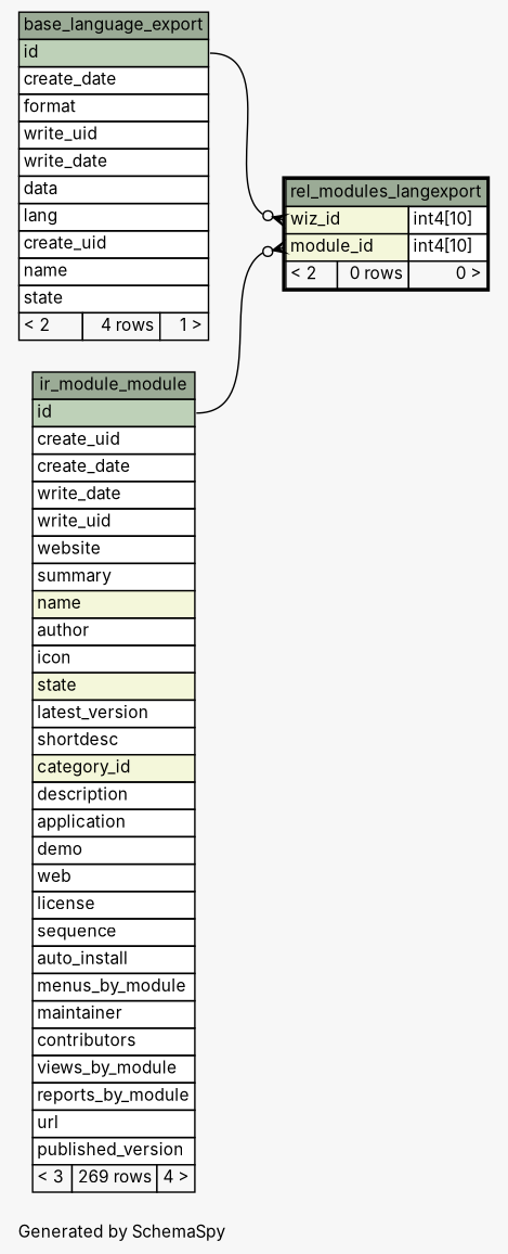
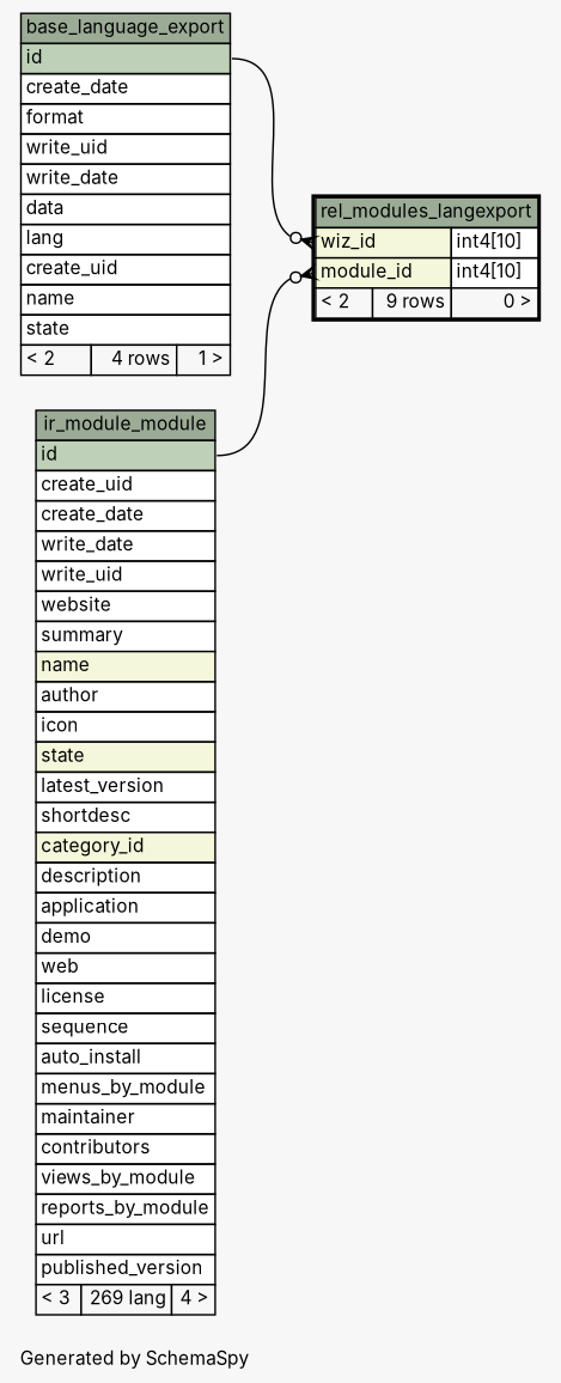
  digraph {
    bgcolor="#f7f7f7"
    fontname=Inter
    fontsize=11
    label="\nGenerated by SchemaSpy"
    labeljust=l
    nodesep=0.18
    rankdir=RL
    ranksep=0.46
    node [fontname=Inter fontsize=11 shape=plaintext]
    edge [arrowhead=none arrowsize=0.8 arrowtail=crowodot dir=back fontname=Inter headport="id:e"]
-   n1 [label=<     <TABLE BORDER="2" CELLBORDER="1" CELLSPACING="0" BGCOLOR="#ffffff">       <TR><TD COLSPAN="3" BGCOLOR="#9bab96" ALIGN="CENTER">rel_modules_langexport</TD></TR>       <TR><TD PORT="wiz_id" COLSPAN="2" BGCOLOR="#f4f7da" ALIGN="LEFT">wiz_id</TD><TD PORT="wiz_id.type" ALIGN="LEFT">int4[10]</TD></TR>       <TR><TD PORT="module_id" COLSPAN="2" BGCOLOR="#f4f7da" ALIGN="LEFT">module_id</TD><TD PORT="module_id.type" ALIGN="LEFT">int4[10]</TD></TR>       <TR><TD ALIGN="LEFT" BGCOLOR="#f7f7f7">&lt; 2</TD><TD ALIGN="RIGHT" BGCOLOR="#f7f7f7">0 rows</TD><TD ALIGN="RIGHT" BGCOLOR="#f7f7f7">0 &gt;</TD></TR>     </TABLE>>]
-   n2 [label=<     <TABLE BORDER="0" CELLBORDER="1" CELLSPACING="0" BGCOLOR="#ffffff">       <TR><TD COLSPAN="3" BGCOLOR="#9bab96" ALIGN="CENTER">ir_module_module</TD></TR>       <TR><TD PORT="id" COLSPAN="3" BGCOLOR="#bed1b8" ALIGN="LEFT">id</TD></TR>       <TR><TD PORT="create_uid" COLSPAN="3" ALIGN="LEFT">create_uid</TD></TR>       <TR><TD PORT="create_date" COLSPAN="3" ALIGN="LEFT">create_date</TD></TR>       <TR><TD PORT="write_date" COLSPAN="3" ALIGN="LEFT">write_date</TD></TR>       <TR><TD PORT="write_uid" COLSPAN="3" ALIGN="LEFT">write_uid</TD></TR>       <TR><TD PORT="website" COLSPAN="3" ALIGN="LEFT">website</TD></TR>       <TR><TD PORT="summary" COLSPAN="3" ALIGN="LEFT">summary</TD></TR>       <TR><TD PORT="name" COLSPAN="3" BGCOLOR="#f4f7da" ALIGN="LEFT">name</TD></TR>       <TR><TD PORT="author" COLSPAN="3" ALIGN="LEFT">author</TD></TR>       <TR><TD PORT="icon" COLSPAN="3" ALIGN="LEFT">icon</TD></TR>       <TR><TD PORT="state" COLSPAN="3" BGCOLOR="#f4f7da" ALIGN="LEFT">state</TD></TR>       <TR><TD PORT="latest_version" COLSPAN="3" ALIGN="LEFT">latest_version</TD></TR>       <TR><TD PORT="shortdesc" COLSPAN="3" ALIGN="LEFT">shortdesc</TD></TR>       <TR><TD PORT="category_id" COLSPAN="3" BGCOLOR="#f4f7da" ALIGN="LEFT">category_id</TD></TR>       <TR><TD PORT="description" COLSPAN="3" ALIGN="LEFT">description</TD></TR>       <TR><TD PORT="application" COLSPAN="3" ALIGN="LEFT">application</TD></TR>       <TR><TD PORT="demo" COLSPAN="3" ALIGN="LEFT">demo</TD></TR>       <TR><TD PORT="web" COLSPAN="3" ALIGN="LEFT">web</TD></TR>       <TR><TD PORT="license" COLSPAN="3" ALIGN="LEFT">license</TD></TR>       <TR><TD PORT="sequence" COLSPAN="3" ALIGN="LEFT">sequence</TD></TR>       <TR><TD PORT="auto_install" COLSPAN="3" ALIGN="LEFT">auto_install</TD></TR>       <TR><TD PORT="menus_by_module" COLSPAN="3" ALIGN="LEFT">menus_by_module</TD></TR>       <TR><TD PORT="maintainer" COLSPAN="3" ALIGN="LEFT">maintainer</TD></TR>       <TR><TD PORT="contributors" COLSPAN="3" ALIGN="LEFT">contributors</TD></TR>       <TR><TD PORT="views_by_module" COLSPAN="3" ALIGN="LEFT">views_by_module</TD></TR>       <TR><TD PORT="reports_by_module" COLSPAN="3" ALIGN="LEFT">reports_by_module</TD></TR>       <TR><TD PORT="url" COLSPAN="3" ALIGN="LEFT">url</TD></TR>       <TR><TD PORT="published_version" COLSPAN="3" ALIGN="LEFT">published_version</TD></TR>       <TR><TD ALIGN="LEFT" BGCOLOR="#f7f7f7">&lt; 3</TD><TD ALIGN="RIGHT" BGCOLOR="#f7f7f7">269 rows</TD><TD ALIGN="RIGHT" BGCOLOR="#f7f7f7">4 &gt;</TD></TR>     </TABLE>>]
+   n1 [label=<     <TABLE BORDER="2" CELLBORDER="1" CELLSPACING="0" BGCOLOR="#ffffff">       <TR><TD COLSPAN="3" BGCOLOR="#9bab96" ALIGN="CENTER">rel_modules_langexport</TD></TR>       <TR><TD PORT="wiz_id" COLSPAN="2" BGCOLOR="#f4f7da" ALIGN="LEFT">wiz_id</TD><TD PORT="wiz_id.type" ALIGN="LEFT">int4[10]</TD></TR>       <TR><TD PORT="module_id" COLSPAN="2" BGCOLOR="#f4f7da" ALIGN="LEFT">module_id</TD><TD PORT="module_id.type" ALIGN="LEFT">int4[10]</TD></TR>       <TR><TD ALIGN="LEFT" BGCOLOR="#f7f7f7">&lt; 2</TD><TD ALIGN="RIGHT" BGCOLOR="#f7f7f7">9 rows</TD><TD ALIGN="RIGHT" BGCOLOR="#f7f7f7">0 &gt;</TD></TR>     </TABLE>>]
+   n2 [label=<     <TABLE BORDER="0" CELLBORDER="1" CELLSPACING="0" BGCOLOR="#ffffff">       <TR><TD COLSPAN="3" BGCOLOR="#9bab96" ALIGN="CENTER">ir_module_module</TD></TR>       <TR><TD PORT="id" COLSPAN="3" BGCOLOR="#bed1b8" ALIGN="LEFT">id</TD></TR>       <TR><TD PORT="create_uid" COLSPAN="3" ALIGN="LEFT">create_uid</TD></TR>       <TR><TD PORT="create_date" COLSPAN="3" ALIGN="LEFT">create_date</TD></TR>       <TR><TD PORT="write_date" COLSPAN="3" ALIGN="LEFT">write_date</TD></TR>       <TR><TD PORT="write_uid" COLSPAN="3" ALIGN="LEFT">write_uid</TD></TR>       <TR><TD PORT="website" COLSPAN="3" ALIGN="LEFT">website</TD></TR>       <TR><TD PORT="summary" COLSPAN="3" ALIGN="LEFT">summary</TD></TR>       <TR><TD PORT="name" COLSPAN="3" BGCOLOR="#f4f7da" ALIGN="LEFT">name</TD></TR>       <TR><TD PORT="author" COLSPAN="3" ALIGN="LEFT">author</TD></TR>       <TR><TD PORT="icon" COLSPAN="3" ALIGN="LEFT">icon</TD></TR>       <TR><TD PORT="state" COLSPAN="3" BGCOLOR="#f4f7da" ALIGN="LEFT">state</TD></TR>       <TR><TD PORT="latest_version" COLSPAN="3" ALIGN="LEFT">latest_version</TD></TR>       <TR><TD PORT="shortdesc" COLSPAN="3" ALIGN="LEFT">shortdesc</TD></TR>       <TR><TD PORT="category_id" COLSPAN="3" BGCOLOR="#f4f7da" ALIGN="LEFT">category_id</TD></TR>       <TR><TD PORT="description" COLSPAN="3" ALIGN="LEFT">description</TD></TR>       <TR><TD PORT="application" COLSPAN="3" ALIGN="LEFT">application</TD></TR>       <TR><TD PORT="demo" COLSPAN="3" ALIGN="LEFT">demo</TD></TR>       <TR><TD PORT="web" COLSPAN="3" ALIGN="LEFT">web</TD></TR>       <TR><TD PORT="license" COLSPAN="3" ALIGN="LEFT">license</TD></TR>       <TR><TD PORT="sequence" COLSPAN="3" ALIGN="LEFT">sequence</TD></TR>       <TR><TD PORT="auto_install" COLSPAN="3" ALIGN="LEFT">auto_install</TD></TR>       <TR><TD PORT="menus_by_module" COLSPAN="3" ALIGN="LEFT">menus_by_module</TD></TR>       <TR><TD PORT="maintainer" COLSPAN="3" ALIGN="LEFT">maintainer</TD></TR>       <TR><TD PORT="contributors" COLSPAN="3" ALIGN="LEFT">contributors</TD></TR>       <TR><TD PORT="views_by_module" COLSPAN="3" ALIGN="LEFT">views_by_module</TD></TR>       <TR><TD PORT="reports_by_module" COLSPAN="3" ALIGN="LEFT">reports_by_module</TD></TR>       <TR><TD PORT="url" COLSPAN="3" ALIGN="LEFT">url</TD></TR>       <TR><TD PORT="published_version" COLSPAN="3" ALIGN="LEFT">published_version</TD></TR>       <TR><TD ALIGN="LEFT" BGCOLOR="#f7f7f7">&lt; 3</TD><TD ALIGN="RIGHT" BGCOLOR="#f7f7f7">269 lang</TD><TD ALIGN="RIGHT" BGCOLOR="#f7f7f7">4 &gt;</TD></TR>     </TABLE>>]
    n3 [label=<     <TABLE BORDER="0" CELLBORDER="1" CELLSPACING="0" BGCOLOR="#ffffff">       <TR><TD COLSPAN="3" BGCOLOR="#9bab96" ALIGN="CENTER">base_language_export</TD></TR>       <TR><TD PORT="id" COLSPAN="3" BGCOLOR="#bed1b8" ALIGN="LEFT">id</TD></TR>       <TR><TD PORT="create_date" COLSPAN="3" ALIGN="LEFT">create_date</TD></TR>       <TR><TD PORT="format" COLSPAN="3" ALIGN="LEFT">format</TD></TR>       <TR><TD PORT="write_uid" COLSPAN="3" ALIGN="LEFT">write_uid</TD></TR>       <TR><TD PORT="write_date" COLSPAN="3" ALIGN="LEFT">write_date</TD></TR>       <TR><TD PORT="data" COLSPAN="3" ALIGN="LEFT">data</TD></TR>       <TR><TD PORT="lang" COLSPAN="3" ALIGN="LEFT">lang</TD></TR>       <TR><TD PORT="create_uid" COLSPAN="3" ALIGN="LEFT">create_uid</TD></TR>       <TR><TD PORT="name" COLSPAN="3" ALIGN="LEFT">name</TD></TR>       <TR><TD PORT="state" COLSPAN="3" ALIGN="LEFT">state</TD></TR>       <TR><TD ALIGN="LEFT" BGCOLOR="#f7f7f7">&lt; 2</TD><TD ALIGN="RIGHT" BGCOLOR="#f7f7f7">4 rows</TD><TD ALIGN="RIGHT" BGCOLOR="#f7f7f7">1 &gt;</TD></TR>     </TABLE>>]
    n1 -> n2 [tailport="module_id:w"]
    n1 -> n3 [tailport="wiz_id:w"]
  }
